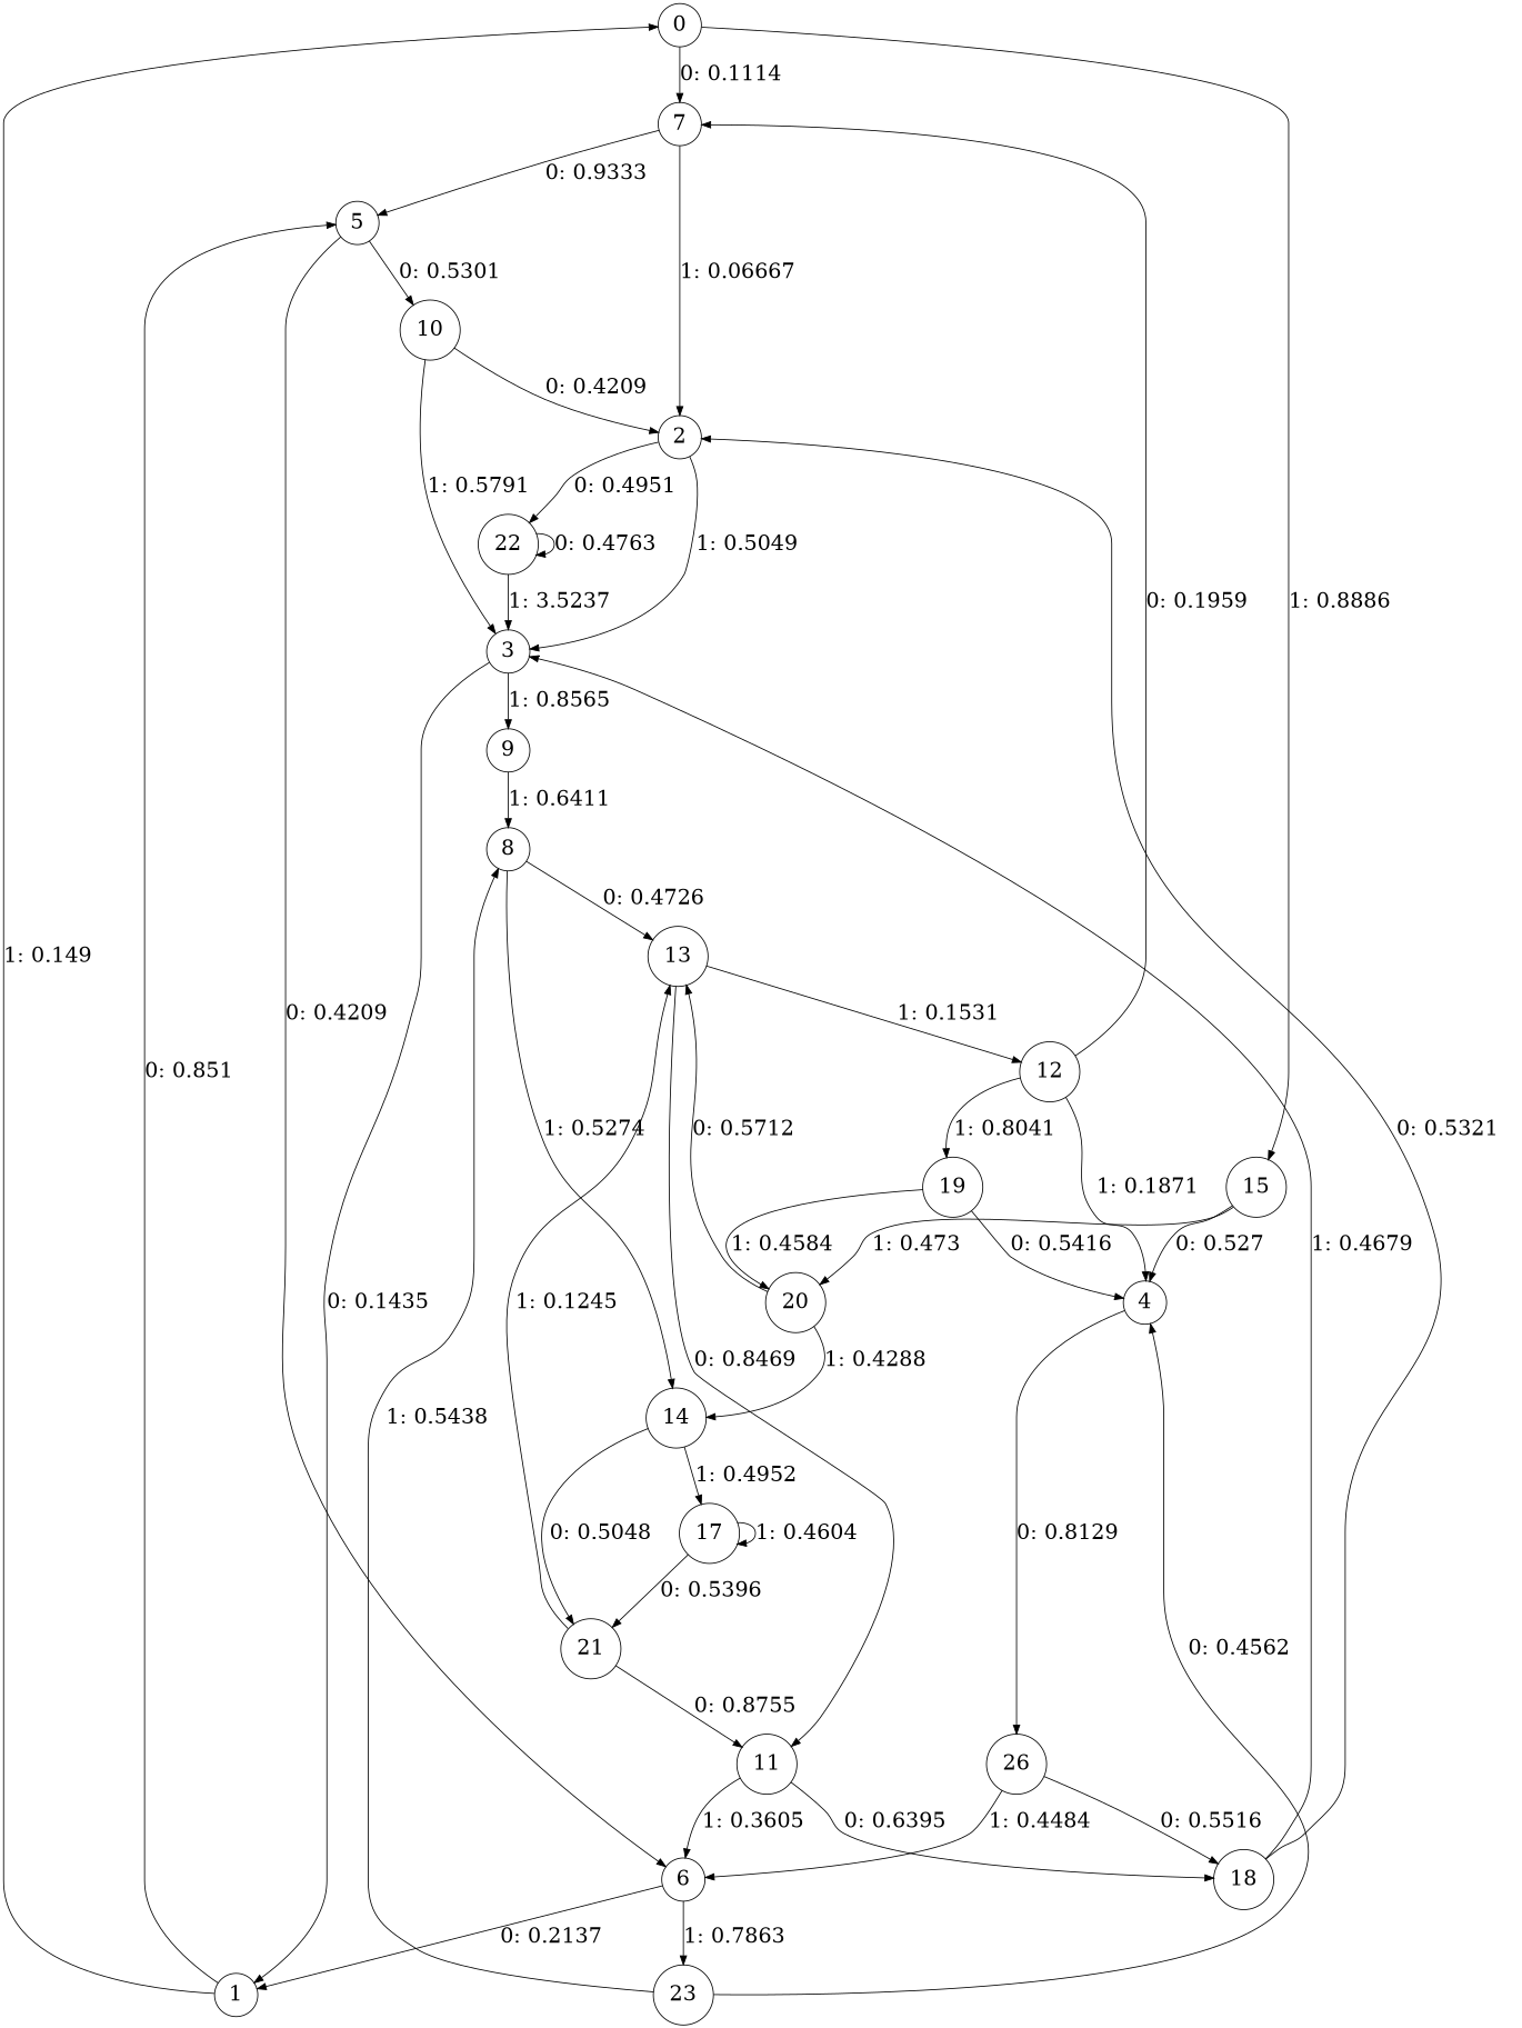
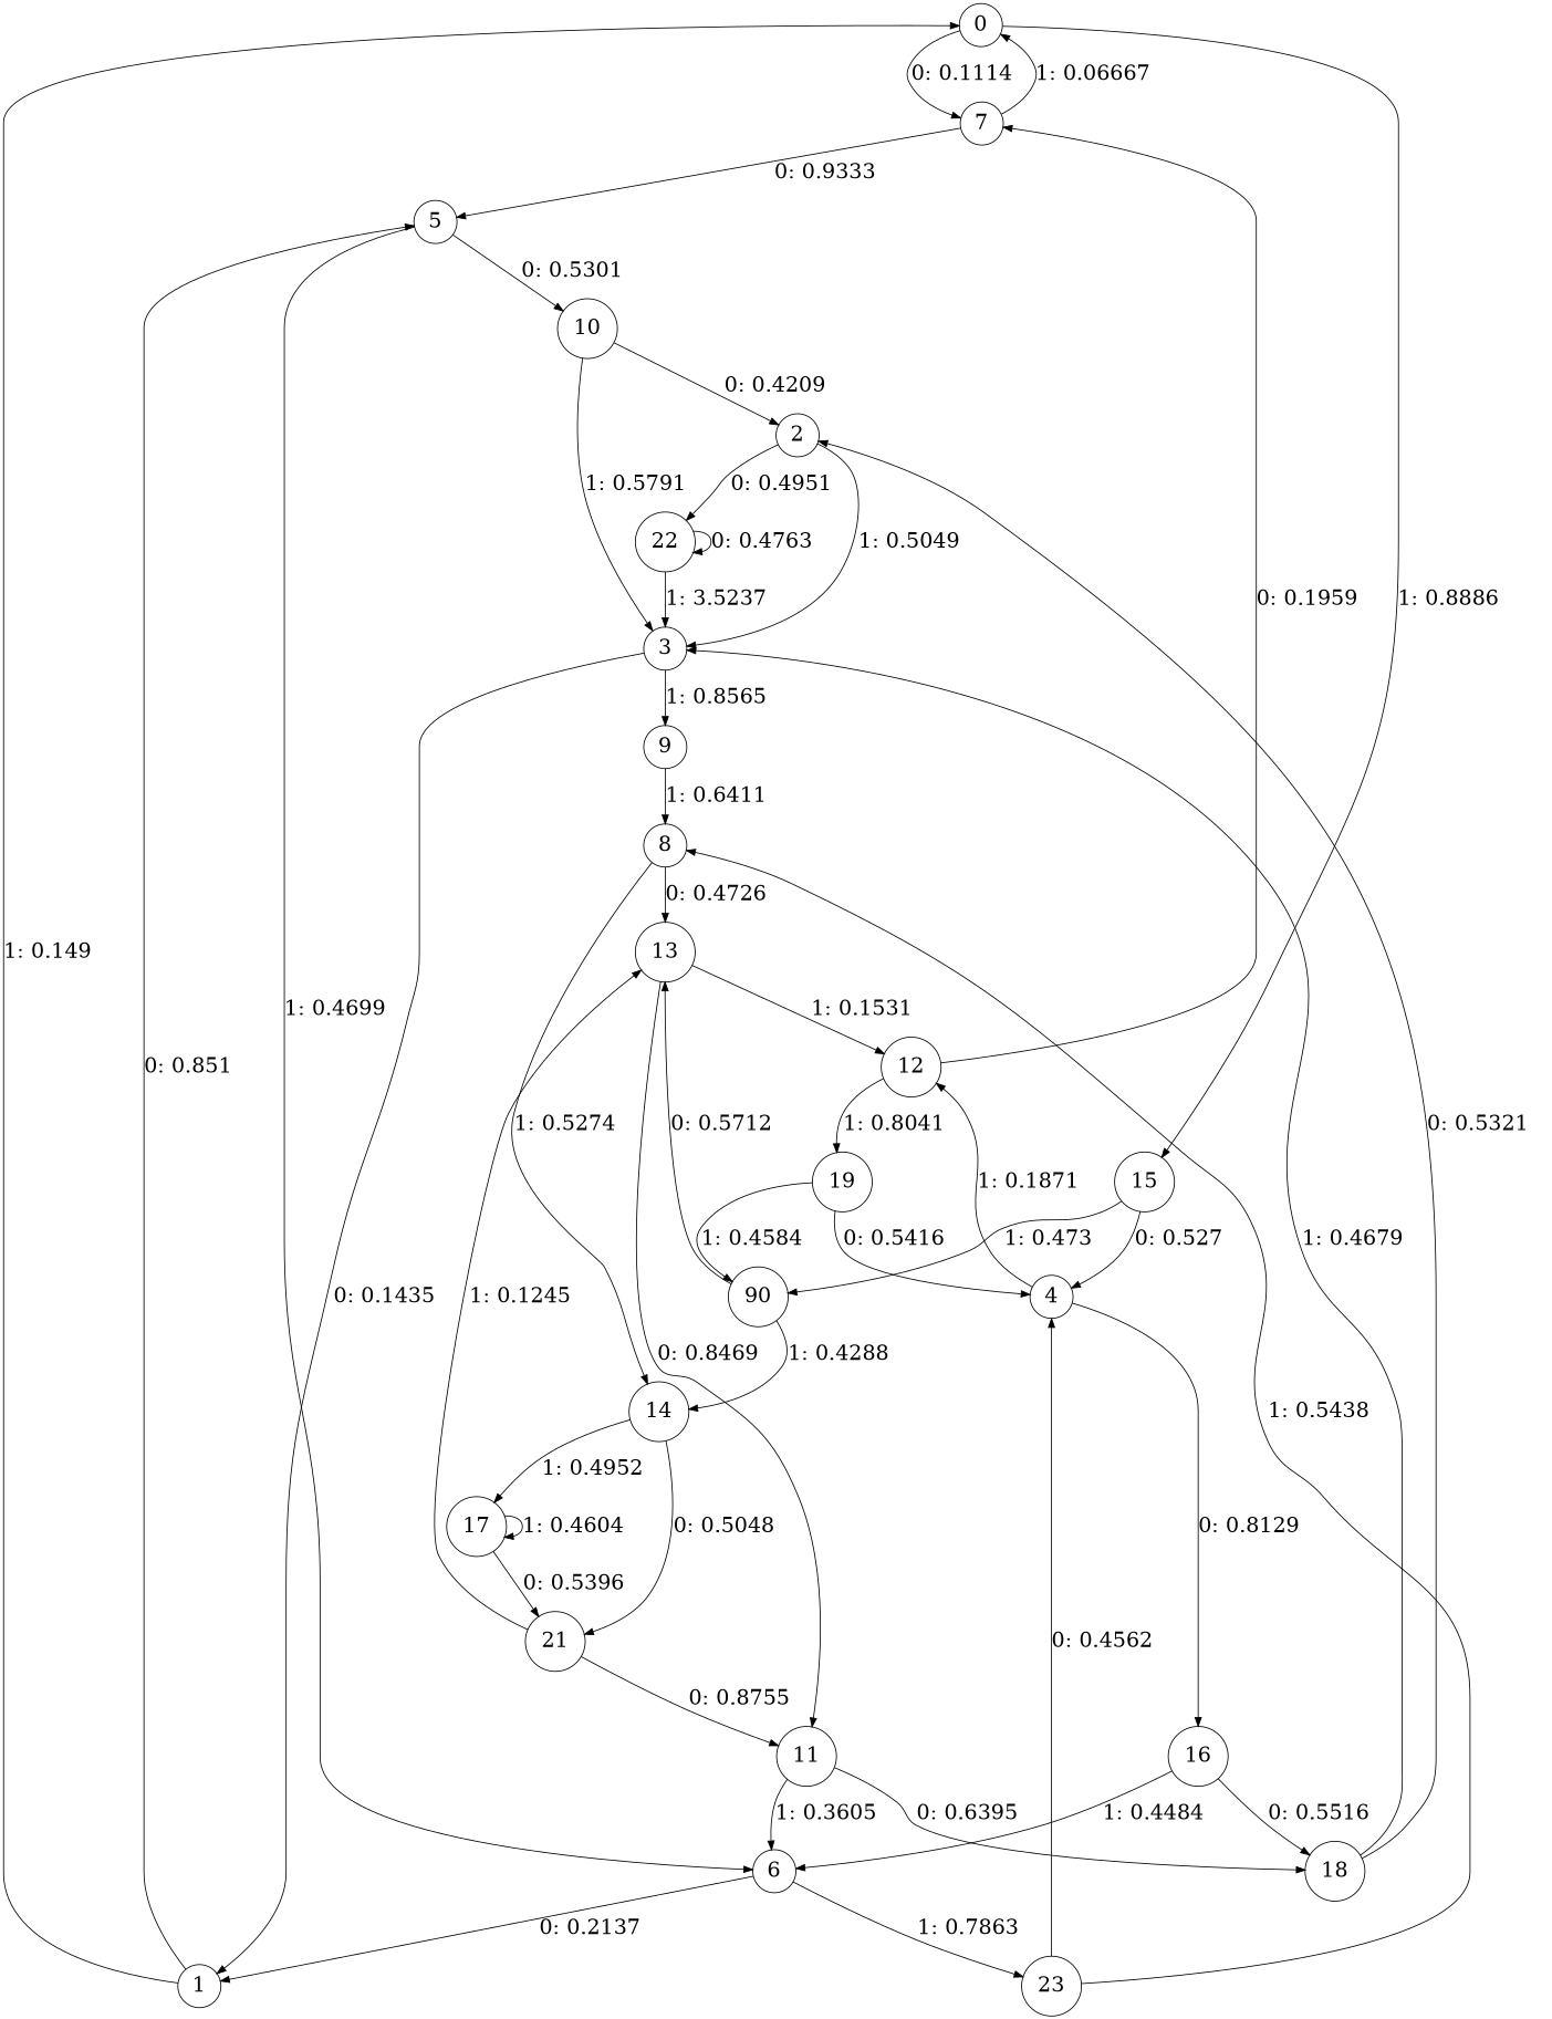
  digraph {
    node [fontsize=24 shape=circle]
    edge [fontsize=24]
    0
    7
    15
    5
    4
-   20
+   20 [label=90]
    10
    6
-   16 [label=26]
+   16
    12
    13
    14
    1
    2
    3
    23
    22
    9
    8
    18
    19
    11
    21
    17
    0 -> 7 [label="0: 0.1114   "]
    0 -> 15 [label="1: 0.8886   "]
-   7 -> 2 [label="1: 0.06667  "]
+   7 -> 0 [label="1: 0.06667  "]
    7 -> 5 [label="0: 0.9333   "]
    15 -> 4 [label="0: 0.527    "]
    15 -> 20 [label="1: 0.473    "]
    5 -> 10 [label="0: 0.5301   "]
-   5 -> 6 [label="0: 0.4209   "]
+   5 -> 6 [label="1: 0.4699   "]
    4 -> 16 [label="0: 0.8129   "]
-   12 -> 4 [label="1: 0.1871   "]
+   4 -> 12 [label="1: 0.1871   "]
    20 -> 13 [label="0: 0.5712   "]
    20 -> 14 [label="1: 0.4288   "]
    10 -> 2 [label="0: 0.4209   "]
    10 -> 3 [label="1: 0.5791   "]
    6 -> 1 [label="0: 0.2137   "]
    6 -> 23 [label="1: 0.7863   "]
    16 -> 6 [label="1: 0.4484   "]
    16 -> 18 [label="0: 0.5516   "]
    12 -> 7 [label="0: 0.1959   "]
    12 -> 19 [label="1: 0.8041   "]
    13 -> 12 [label="1: 0.1531   "]
    13 -> 11 [label="0: 0.8469   "]
    14 -> 21 [label="0: 0.5048   "]
    14 -> 17 [label="1: 0.4952   "]
    1 -> 0 [label="1: 0.149    "]
    1 -> 5 [label="0: 0.851    "]
    2 -> 3 [label="1: 0.5049   "]
    2 -> 22 [label="0: 0.4951   "]
    3 -> 1 [label="0: 0.1435   "]
    3 -> 9 [label="1: 0.8565   "]
    23 -> 4 [label="0: 0.4562   "]
    23 -> 8 [label="1: 0.5438   "]
    22 -> 3 [label="1: 3.5237   "]
    22 -> 22 [label="0: 0.4763   "]
    9 -> 8 [label="1: 0.6411   "]
    8 -> 13 [label="0: 0.4726   "]
    8 -> 14 [label="1: 0.5274   "]
    18 -> 2 [label="0: 0.5321   "]
    18 -> 3 [label="1: 0.4679   "]
    19 -> 4 [label="0: 0.5416   "]
    19 -> 20 [label="1: 0.4584   "]
    11 -> 6 [label="1: 0.3605   "]
    11 -> 18 [label="0: 0.6395   "]
    21 -> 13 [label="1: 0.1245   "]
    21 -> 11 [label="0: 0.8755   "]
    17 -> 21 [label="0: 0.5396   "]
    17 -> 17 [label="1: 0.4604   "]
  }
